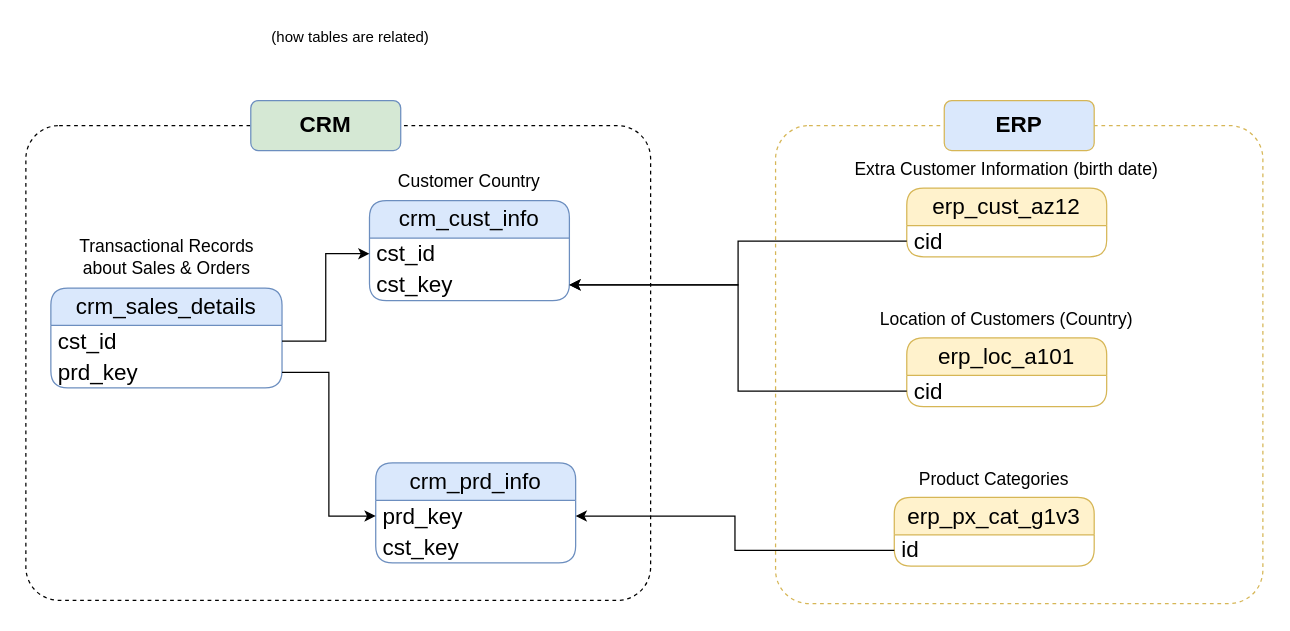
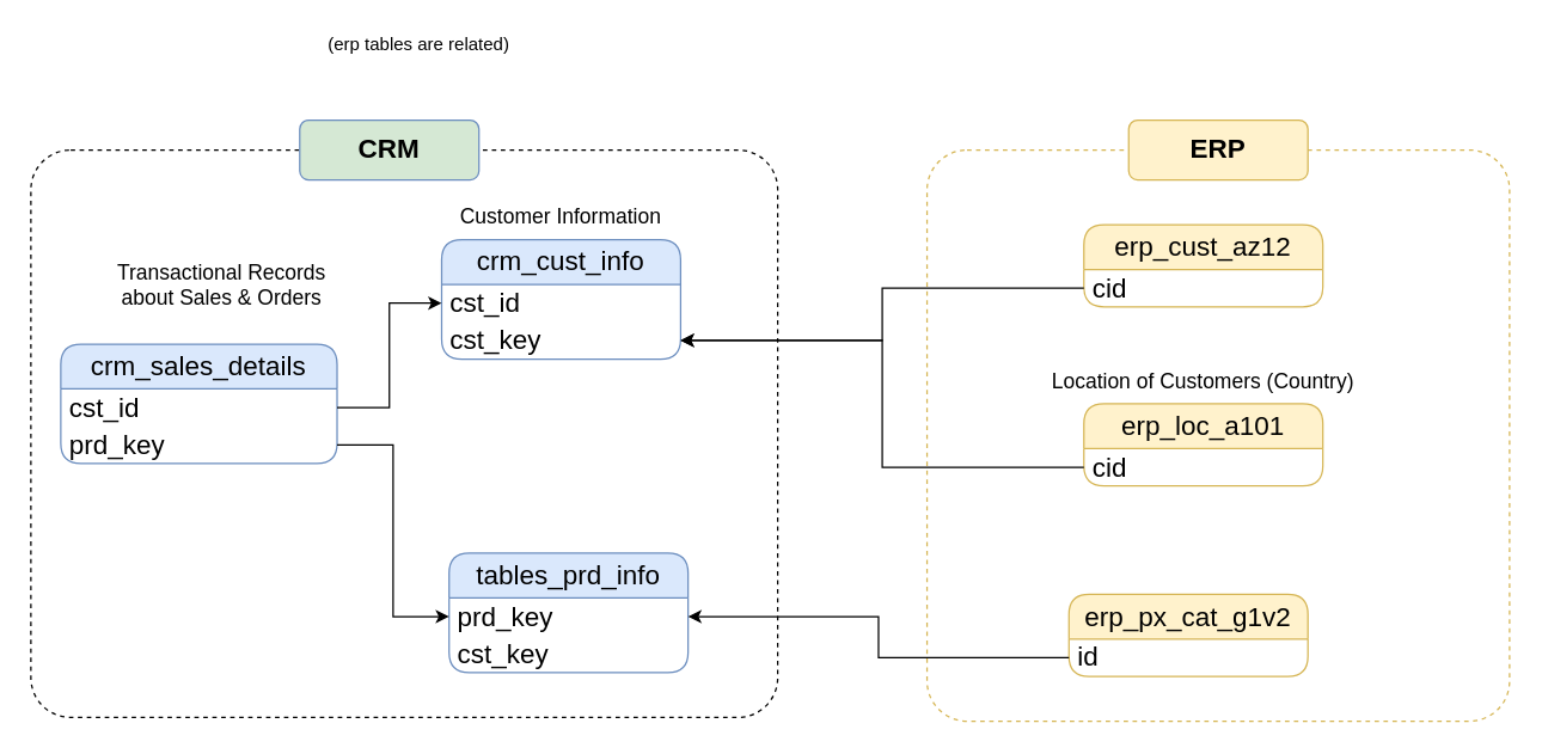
  <mxCell id="0" />
  <mxCell id="1" parent="0" />
- <mxCell id="2" value="(how tables are related)" style="text;html=1;align=center;verticalAlign=middle;whiteSpace=wrap;rounded=0;" vertex="1" parent="1"><mxGeometry x="210" y="20" width="140" height="20" as="geometry" /></mxCell>
+ <mxCell id="2" value="(erp tables are related)" style="text;html=1;align=center;verticalAlign=middle;whiteSpace=wrap;rounded=0;" vertex="1" parent="1"><mxGeometry x="210" y="20" width="140" height="20" as="geometry" /></mxCell>
  <mxCell id="3" value="crm_cust_info" style="swimlane;fontStyle=0;childLayout=stackLayout;horizontal=1;startSize=30;horizontalStack=0;resizeParent=1;resizeParentMax=0;resizeLast=0;collapsible=1;marginBottom=0;whiteSpace=wrap;html=1;rounded=1;fillColor=#dae8fc;strokeColor=#6c8ebf;fontSize=18;" vertex="1" parent="1"><mxGeometry x="295" y="160" width="160" height="80" as="geometry" /></mxCell>
  <mxCell id="4" value="cst_id" style="text;strokeColor=none;fillColor=none;align=left;verticalAlign=middle;spacingLeft=4;spacingRight=4;overflow=hidden;points=[[0,0.5],[1,0.5]];portConstraint=eastwest;rotatable=0;whiteSpace=wrap;html=1;fontSize=18;" vertex="1" parent="3"><mxGeometry y="30" width="160" height="25" as="geometry" /></mxCell>
  <mxCell id="5" value="cst_key" style="text;strokeColor=none;fillColor=none;align=left;verticalAlign=middle;spacingLeft=4;spacingRight=4;overflow=hidden;points=[[0,0.5],[1,0.5]];portConstraint=eastwest;rotatable=0;whiteSpace=wrap;html=1;fontSize=18;" vertex="1" parent="3"><mxGeometry y="55" width="160" height="25" as="geometry" /></mxCell>
- <mxCell id="6" value="&lt;font style=&quot;font-size: 14px;&quot;&gt;Customer Country&lt;/font&gt;" style="text;html=1;align=center;verticalAlign=middle;whiteSpace=wrap;rounded=0;" vertex="1" parent="1"><mxGeometry x="290" y="130" width="170" height="30" as="geometry" /></mxCell>
- <mxCell id="7" value="crm_prd_info" style="swimlane;fontStyle=0;childLayout=stackLayout;horizontal=1;startSize=30;horizontalStack=0;resizeParent=1;resizeParentMax=0;resizeLast=0;collapsible=1;marginBottom=0;whiteSpace=wrap;html=1;rounded=1;fillColor=#dae8fc;strokeColor=#6c8ebf;fontSize=18;" vertex="1" parent="1"><mxGeometry x="300" y="370" width="160" height="80" as="geometry" /></mxCell>
+ <mxCell id="6" value="&lt;font style=&quot;font-size: 14px;&quot;&gt;Customer Information&lt;/font&gt;" style="text;html=1;align=center;verticalAlign=middle;whiteSpace=wrap;rounded=0;" vertex="1" parent="1"><mxGeometry x="290" y="130" width="170" height="30" as="geometry" /></mxCell>
+ <mxCell id="7" value="tables_prd_info" style="swimlane;fontStyle=0;childLayout=stackLayout;horizontal=1;startSize=30;horizontalStack=0;resizeParent=1;resizeParentMax=0;resizeLast=0;collapsible=1;marginBottom=0;whiteSpace=wrap;html=1;rounded=1;fillColor=#dae8fc;strokeColor=#6c8ebf;fontSize=18;" vertex="1" parent="1"><mxGeometry x="300" y="370" width="160" height="80" as="geometry" /></mxCell>
  <mxCell id="8" value="prd_key" style="text;strokeColor=none;fillColor=none;align=left;verticalAlign=middle;spacingLeft=4;spacingRight=4;overflow=hidden;points=[[0,0.5],[1,0.5]];portConstraint=eastwest;rotatable=0;whiteSpace=wrap;html=1;fontSize=18;" vertex="1" parent="7"><mxGeometry y="30" width="160" height="25" as="geometry" /></mxCell>
  <mxCell id="9" value="cst_key" style="text;strokeColor=none;fillColor=none;align=left;verticalAlign=middle;spacingLeft=4;spacingRight=4;overflow=hidden;points=[[0,0.5],[1,0.5]];portConstraint=eastwest;rotatable=0;whiteSpace=wrap;html=1;fontSize=18;" vertex="1" parent="7"><mxGeometry y="55" width="160" height="25" as="geometry" /></mxCell>
  <mxCell id="10" value="crm_sales_details" style="swimlane;fontStyle=0;childLayout=stackLayout;horizontal=1;startSize=30;horizontalStack=0;resizeParent=1;resizeParentMax=0;resizeLast=0;collapsible=1;marginBottom=0;whiteSpace=wrap;html=1;rounded=1;fillColor=#dae8fc;strokeColor=#6c8ebf;fontSize=18;" vertex="1" parent="1"><mxGeometry x="40" y="230" width="185" height="80" as="geometry" /></mxCell>
  <mxCell id="11" value="&lt;div&gt;cst_id&lt;/div&gt;" style="text;strokeColor=none;fillColor=none;align=left;verticalAlign=middle;spacingLeft=4;spacingRight=4;overflow=hidden;points=[[0,0.5],[1,0.5]];portConstraint=eastwest;rotatable=0;whiteSpace=wrap;html=1;fontSize=18;" vertex="1" parent="10"><mxGeometry y="30" width="185" height="25" as="geometry" /></mxCell>
  <mxCell id="12" value="prd_key" style="text;strokeColor=none;fillColor=none;align=left;verticalAlign=middle;spacingLeft=4;spacingRight=4;overflow=hidden;points=[[0,0.5],[1,0.5]];portConstraint=eastwest;rotatable=0;whiteSpace=wrap;html=1;fontSize=18;" vertex="1" parent="10"><mxGeometry y="55" width="185" height="25" as="geometry" /></mxCell>
- <mxCell id="13" value="&lt;font style=&quot;font-size: 14px;&quot;&gt;Transactional Records about Sales &amp;amp; Orders&lt;/font&gt;" style="text;html=1;align=center;verticalAlign=middle;whiteSpace=wrap;rounded=0;" vertex="1" parent="1"><mxGeometry x="47.5" y="190" width="170" height="30" as="geometry" /></mxCell>
+ <mxCell id="13" value="&lt;font style=&quot;font-size: 14px;&quot;&gt;Transactional Records about Sales &amp;amp; Orders&lt;/font&gt;" style="text;html=1;align=center;verticalAlign=middle;whiteSpace=wrap;rounded=0;" vertex="1" parent="1"><mxGeometry x="62.5" y="175" width="170" height="30" as="geometry" /></mxCell>
  <mxCell id="14" style="edgeStyle=orthogonalEdgeStyle;rounded=0;orthogonalLoop=1;jettySize=auto;html=1;entryX=0;entryY=0.5;entryDx=0;entryDy=0;" edge="1" parent="1" source="11" target="4"><mxGeometry relative="1" as="geometry" /></mxCell>
  <mxCell id="15" style="edgeStyle=orthogonalEdgeStyle;rounded=0;orthogonalLoop=1;jettySize=auto;html=1;" edge="1" parent="1" source="12" target="8"><mxGeometry relative="1" as="geometry" /></mxCell>
  <mxCell id="16" value="erp_cust_az12" style="swimlane;fontStyle=0;childLayout=stackLayout;horizontal=1;startSize=30;horizontalStack=0;resizeParent=1;resizeParentMax=0;resizeLast=0;collapsible=1;marginBottom=0;whiteSpace=wrap;html=1;rounded=1;fillColor=#fff2cc;strokeColor=#d6b656;fontSize=18;" vertex="1" parent="1"><mxGeometry x="725" y="150" width="160" height="55" as="geometry" /></mxCell>
  <mxCell id="17" value="cid" style="text;strokeColor=none;fillColor=none;align=left;verticalAlign=middle;spacingLeft=4;spacingRight=4;overflow=hidden;points=[[0,0.5],[1,0.5]];portConstraint=eastwest;rotatable=0;whiteSpace=wrap;html=1;fontSize=18;" vertex="1" parent="16"><mxGeometry y="30" width="160" height="25" as="geometry" /></mxCell>
- <mxCell id="18" value="&lt;font style=&quot;font-size: 14px;&quot;&gt;Extra Customer Information (birth date)&lt;/font&gt;" style="text;html=1;align=center;verticalAlign=middle;whiteSpace=wrap;rounded=0;fillColor=none;strokeColor=none;" vertex="1" parent="1"><mxGeometry x="680" y="120" width="250" height="30" as="geometry" /></mxCell>
  <mxCell id="19" value="erp_loc_a101" style="swimlane;fontStyle=0;childLayout=stackLayout;horizontal=1;startSize=30;horizontalStack=0;resizeParent=1;resizeParentMax=0;resizeLast=0;collapsible=1;marginBottom=0;whiteSpace=wrap;html=1;rounded=1;fillColor=#fff2cc;strokeColor=#d6b656;fontSize=18;" vertex="1" parent="1"><mxGeometry x="725" y="270" width="160" height="55" as="geometry" /></mxCell>
  <mxCell id="20" value="cid" style="text;strokeColor=none;fillColor=none;align=left;verticalAlign=middle;spacingLeft=4;spacingRight=4;overflow=hidden;points=[[0,0.5],[1,0.5]];portConstraint=eastwest;rotatable=0;whiteSpace=wrap;html=1;fontSize=18;" vertex="1" parent="19"><mxGeometry y="30" width="160" height="25" as="geometry" /></mxCell>
  <mxCell id="21" value="&lt;font style=&quot;font-size: 14px;&quot;&gt;Location of Customers (Country)&lt;/font&gt;" style="text;html=1;align=center;verticalAlign=middle;whiteSpace=wrap;rounded=0;fillColor=none;strokeColor=none;" vertex="1" parent="1"><mxGeometry x="700" y="240" width="210" height="30" as="geometry" /></mxCell>
- <mxCell id="22" value="erp_px_cat_g1v3" style="swimlane;fontStyle=0;childLayout=stackLayout;horizontal=1;startSize=30;horizontalStack=0;resizeParent=1;resizeParentMax=0;resizeLast=0;collapsible=1;marginBottom=0;whiteSpace=wrap;html=1;rounded=1;fillColor=#fff2cc;strokeColor=#d6b656;fontSize=18;" vertex="1" parent="1"><mxGeometry x="715" y="397.5" width="160" height="55" as="geometry" /></mxCell>
+ <mxCell id="22" value="erp_px_cat_g1v2" style="swimlane;fontStyle=0;childLayout=stackLayout;horizontal=1;startSize=30;horizontalStack=0;resizeParent=1;resizeParentMax=0;resizeLast=0;collapsible=1;marginBottom=0;whiteSpace=wrap;html=1;rounded=1;fillColor=#fff2cc;strokeColor=#d6b656;fontSize=18;" vertex="1" parent="1"><mxGeometry x="715" y="397.5" width="160" height="55" as="geometry" /></mxCell>
  <mxCell id="23" value="id" style="text;strokeColor=none;fillColor=none;align=left;verticalAlign=middle;spacingLeft=4;spacingRight=4;overflow=hidden;points=[[0,0.5],[1,0.5]];portConstraint=eastwest;rotatable=0;whiteSpace=wrap;html=1;fontSize=18;" vertex="1" parent="22"><mxGeometry y="30" width="160" height="25" as="geometry" /></mxCell>
- <mxCell id="24" value="&lt;font style=&quot;font-size: 14px;&quot;&gt;Product Categories&lt;/font&gt;" style="text;html=1;align=center;verticalAlign=middle;whiteSpace=wrap;rounded=0;fillColor=none;strokeColor=none;" vertex="1" parent="1"><mxGeometry x="710" y="367.5" width="170" height="30" as="geometry" /></mxCell>
  <mxCell id="25" style="edgeStyle=orthogonalEdgeStyle;rounded=0;orthogonalLoop=1;jettySize=auto;html=1;entryX=1;entryY=0.5;entryDx=0;entryDy=0;" edge="1" parent="1" source="23" target="8"><mxGeometry relative="1" as="geometry" /></mxCell>
  <mxCell id="26" style="edgeStyle=orthogonalEdgeStyle;rounded=0;orthogonalLoop=1;jettySize=auto;html=1;entryX=1;entryY=0.5;entryDx=0;entryDy=0;" edge="1" parent="1" source="17" target="5"><mxGeometry relative="1" as="geometry" /></mxCell>
  <mxCell id="27" style="edgeStyle=orthogonalEdgeStyle;rounded=0;orthogonalLoop=1;jettySize=auto;html=1;entryX=1;entryY=0.5;entryDx=0;entryDy=0;" edge="1" parent="1" source="20" target="5"><mxGeometry relative="1" as="geometry" /></mxCell>
  <mxCell id="28" value="" style="rounded=1;whiteSpace=wrap;html=1;arcSize=7;fillColor=none;dashed=1;" vertex="1" parent="1"><mxGeometry x="20" y="100" width="500" height="380" as="geometry" /></mxCell>
  <mxCell id="29" value="&lt;b&gt;&lt;font style=&quot;font-size: 18px;&quot;&gt;CRM&lt;/font&gt;&lt;/b&gt;" style="rounded=1;whiteSpace=wrap;html=1;fillColor=#d5e8d4;strokeColor=#6c8ebf;" vertex="1" parent="1"><mxGeometry x="200" y="80" width="120" height="40" as="geometry" /></mxCell>
  <mxCell id="30" value="" style="rounded=1;whiteSpace=wrap;html=1;arcSize=7;fillColor=none;dashed=1;strokeColor=#d6b656;" vertex="1" parent="1"><mxGeometry x="620" y="100" width="390" height="382.5" as="geometry" /></mxCell>
- <mxCell id="31" value="&lt;font style=&quot;font-size: 18px;&quot;&gt;&lt;b&gt;ERP&lt;/b&gt;&lt;/font&gt;" style="rounded=1;whiteSpace=wrap;html=1;fillColor=#dae8fc;strokeColor=#d6b656;" vertex="1" parent="1"><mxGeometry x="755" y="80" width="120" height="40" as="geometry" /></mxCell>
+ <mxCell id="31" value="&lt;font style=&quot;font-size: 18px;&quot;&gt;&lt;b&gt;ERP&lt;/b&gt;&lt;/font&gt;" style="rounded=1;whiteSpace=wrap;html=1;fillColor=#fff2cc;strokeColor=#d6b656;" vertex="1" parent="1"><mxGeometry x="755" y="80" width="120" height="40" as="geometry" /></mxCell>
